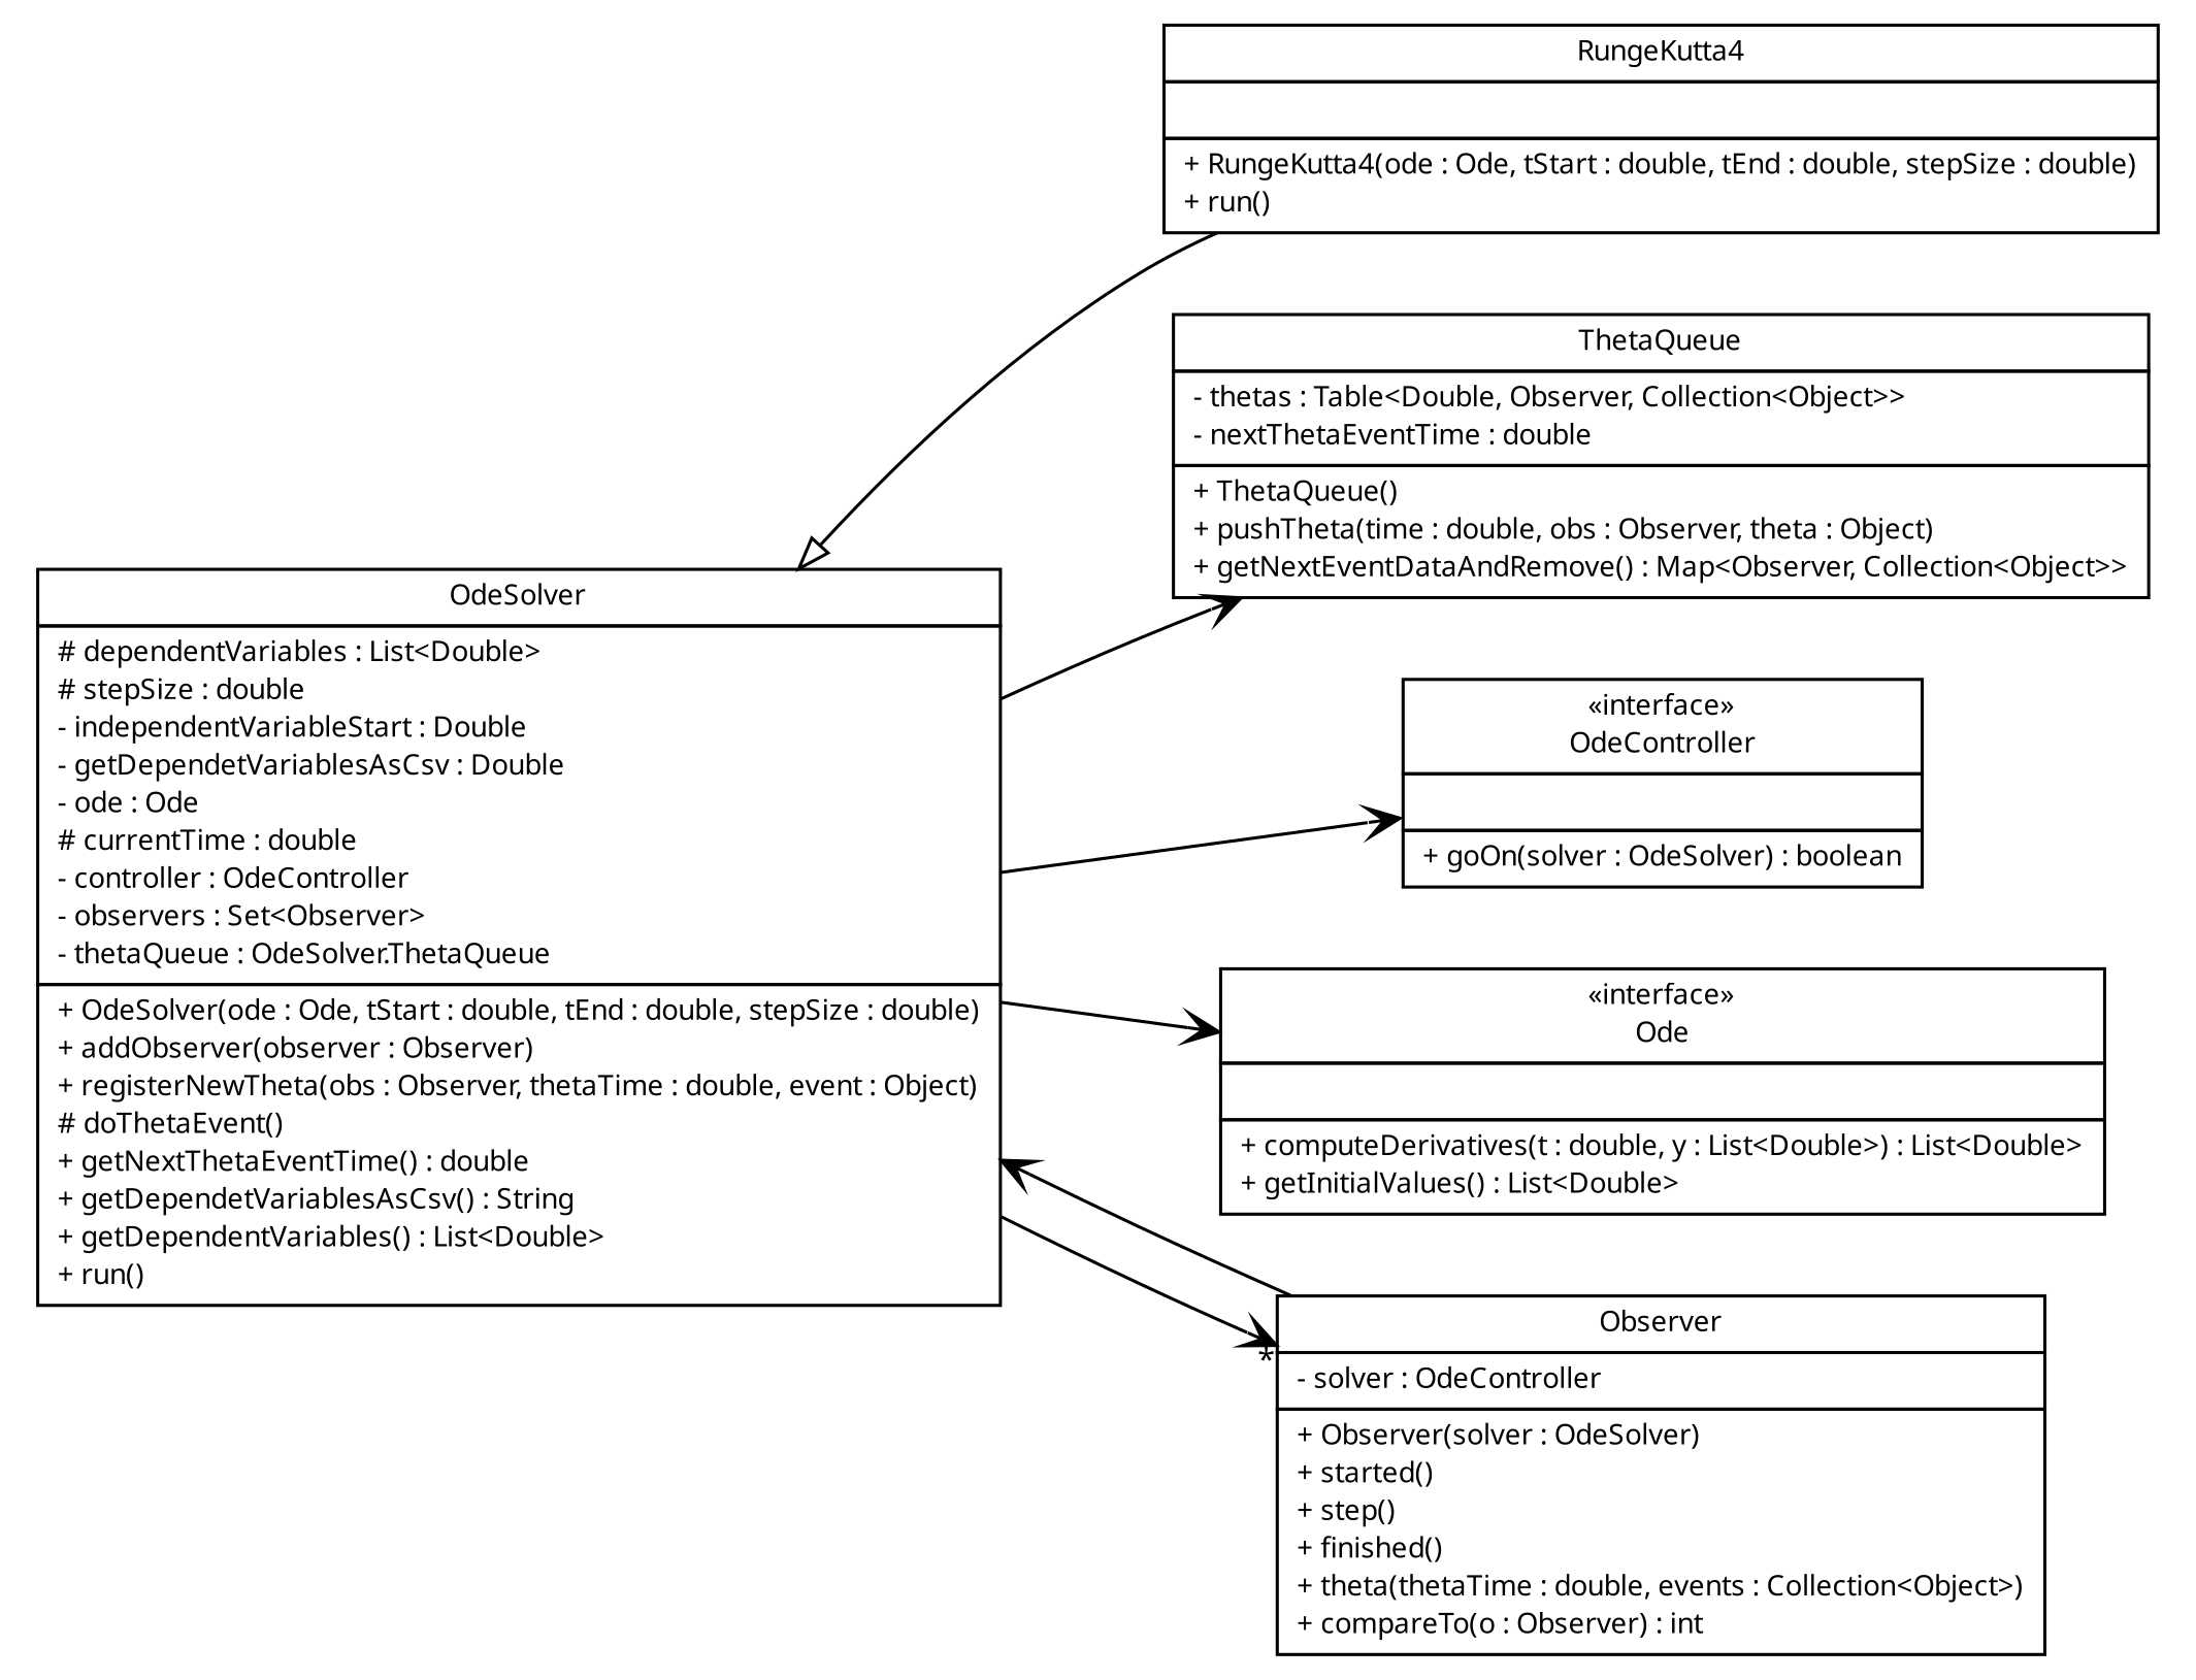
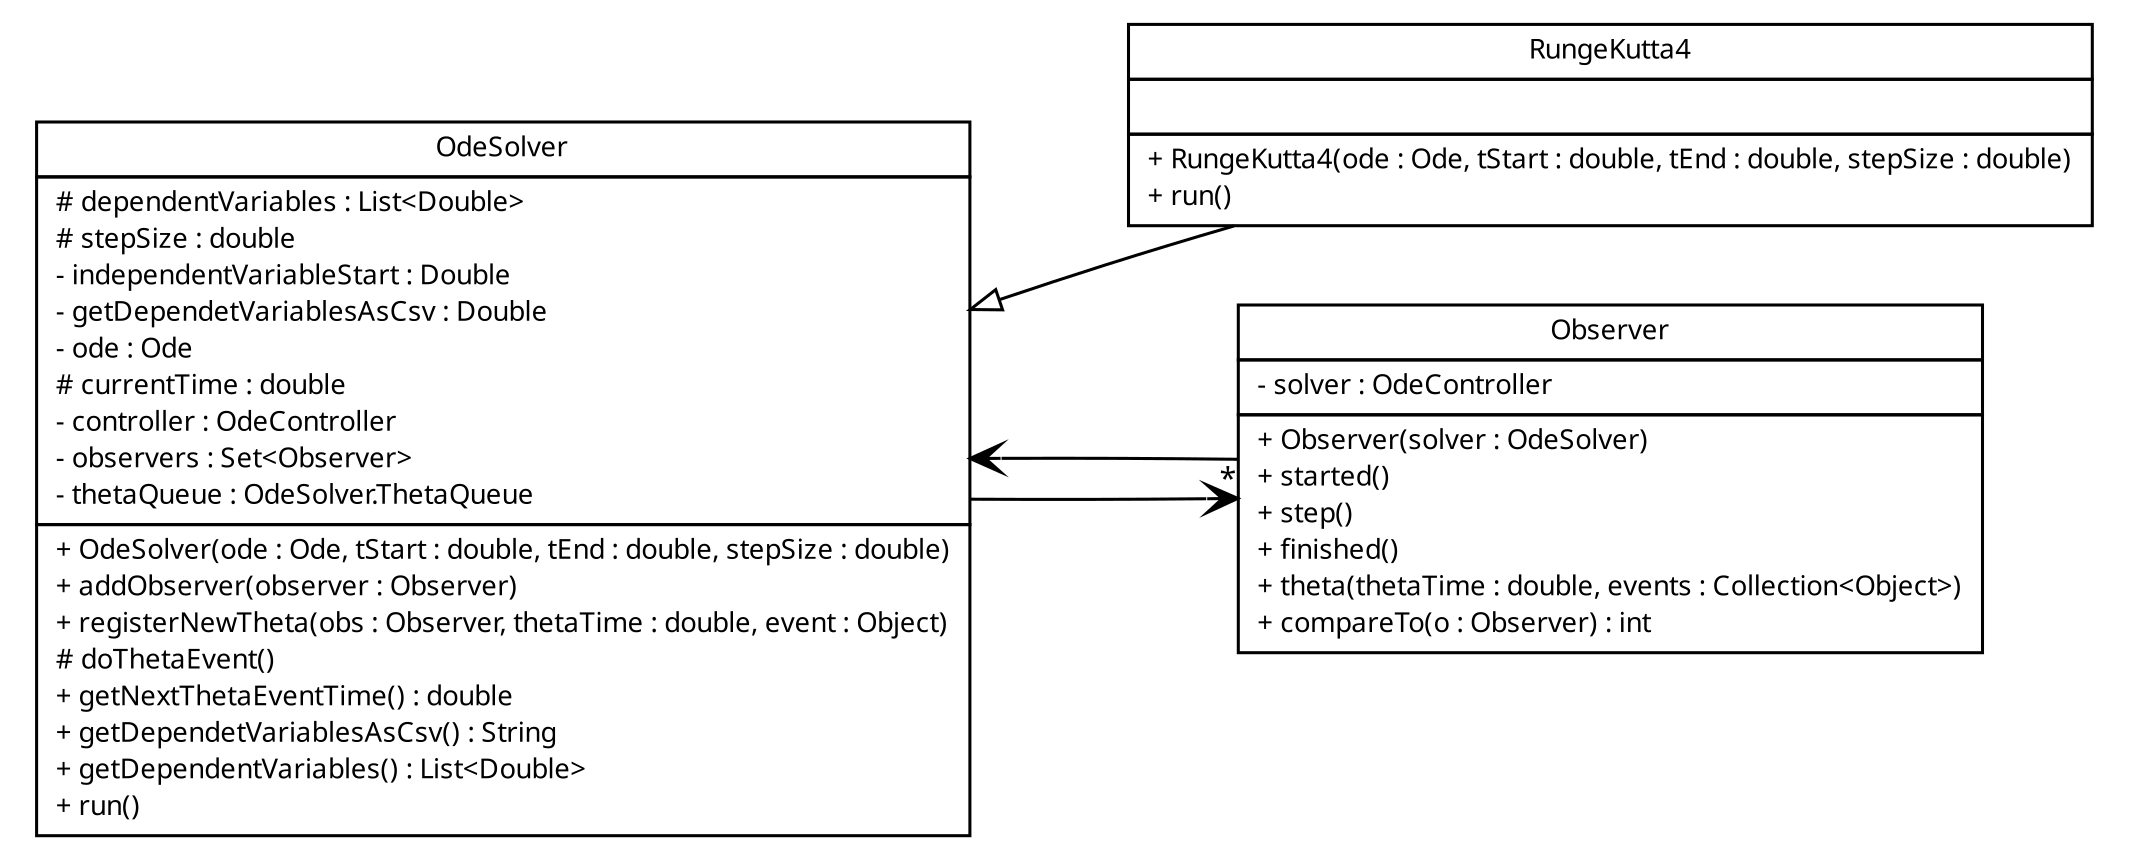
  digraph {
    nodesep=0.25
    rankdir=LR
    ranksep=0.5
    node [fontcolor=black fontname="Trebuchet MS" fontsize=9.0 shape=plaintext]
    edge [fontname="Trebuchet MS" fontsize=10.0 headport=p labelfontname="Trebuchet MS" labelfontsize=10 tailport=p arrowhead=open color=black fontcolor=black]
    n1 [label=<<table title="broadwick.odesolver.RungeKutta4" border="0" cellborder="1" cellspacing="0" cellpadding="2" port="p" href="./RungeKutta4.html"> 		<tr><td><table border="0" cellspacing="0" cellpadding="1"> <tr><td align="center" balign="center"><font face="Trebuchet MS"> RungeKutta4 </font></td></tr> 		</table></td></tr> 		<tr><td><table border="0" cellspacing="0" cellpadding="1"> <tr><td align="left" balign="left">  </td></tr> 		</table></td></tr> 		<tr><td><table border="0" cellspacing="0" cellpadding="1"> <tr><td align="left" balign="left"> + RungeKutta4(ode : Ode, tStart : double, tEnd : double, stepSize : double) </td></tr> <tr><td align="left" balign="left"> + run() </td></tr> 		</table></td></tr> 		</table>>]
    n2 [label=<<table title="broadwick.odesolver.OdeSolver" border="0" cellborder="1" cellspacing="0" cellpadding="2" port="p" href="./OdeSolver.html"> 		<tr><td><table border="0" cellspacing="0" cellpadding="1"> <tr><td align="center" balign="center"><font face="Trebuchet MS"> OdeSolver </font></td></tr> 		</table></td></tr> 		<tr><td><table border="0" cellspacing="0" cellpadding="1"> <tr><td align="left" balign="left"> # dependentVariables : List&lt;Double&gt; </td></tr> <tr><td align="left" balign="left"> # stepSize : double </td></tr> <tr><td align="left" balign="left"> - independentVariableStart : Double </td></tr> <tr><td align="left" balign="left"> - getDependetVariablesAsCsv : Double </td></tr> <tr><td align="left" balign="left"> - ode : Ode </td></tr> <tr><td align="left" balign="left"> # currentTime : double </td></tr> <tr><td align="left" balign="left"> - controller : OdeController </td></tr> <tr><td align="left" balign="left"> - observers : Set&lt;Observer&gt; </td></tr> <tr><td align="left" balign="left"> - thetaQueue : OdeSolver.ThetaQueue </td></tr> 		</table></td></tr> 		<tr><td><table border="0" cellspacing="0" cellpadding="1"> <tr><td align="left" balign="left"> + OdeSolver(ode : Ode, tStart : double, tEnd : double, stepSize : double) </td></tr> <tr><td align="left" balign="left"> + addObserver(observer : Observer) </td></tr> <tr><td align="left" balign="left"> + registerNewTheta(obs : Observer, thetaTime : double, event : Object) </td></tr> <tr><td align="left" balign="left"> # doThetaEvent() </td></tr> <tr><td align="left" balign="left"> + getNextThetaEventTime() : double </td></tr> <tr><td align="left" balign="left"> + getDependetVariablesAsCsv() : String </td></tr> <tr><td align="left" balign="left"> + getDependentVariables() : List&lt;Double&gt; </td></tr> <tr><td align="left" balign="left"><font face="Trebuchet MS" point-size="9.0"> + run() </font></td></tr> 		</table></td></tr> 		</table>>]
-   n3 [label=<<table title="broadwick.odesolver.OdeSolver.ThetaQueue" border="0" cellborder="1" cellspacing="0" cellpadding="2" port="p" href="./OdeSolver.ThetaQueue.html"> 		<tr><td><table border="0" cellspacing="0" cellpadding="1"> <tr><td align="center" balign="center"><font face="Trebuchet MS"> ThetaQueue </font></td></tr> 		</table></td></tr> 		<tr><td><table border="0" cellspacing="0" cellpadding="1"> <tr><td align="left" balign="left"> - thetas : Table&lt;Double, Observer, Collection&lt;Object&gt;&gt; </td></tr> <tr><td align="left" balign="left"> - nextThetaEventTime : double </td></tr> 		</table></td></tr> 		<tr><td><table border="0" cellspacing="0" cellpadding="1"> <tr><td align="left" balign="left"> + ThetaQueue() </td></tr> <tr><td align="left" balign="left"> + pushTheta(time : double, obs : Observer, theta : Object) </td></tr> <tr><td align="left" balign="left"> + getNextEventDataAndRemove() : Map&lt;Observer, Collection&lt;Object&gt;&gt; </td></tr> 		</table></td></tr> 		</table>>]
-   n4 [label=<<table title="broadwick.odesolver.OdeController" border="0" cellborder="1" cellspacing="0" cellpadding="2" port="p" href="./OdeController.html"> 		<tr><td><table border="0" cellspacing="0" cellpadding="1"> <tr><td align="center" balign="center"> &#171;interface&#187; </td></tr> <tr><td align="center" balign="center"><font face="Trebuchet MS"> OdeController </font></td></tr> 		</table></td></tr> 		<tr><td><table border="0" cellspacing="0" cellpadding="1"> <tr><td align="left" balign="left">  </td></tr> 		</table></td></tr> 		<tr><td><table border="0" cellspacing="0" cellpadding="1"> <tr><td align="left" balign="left"><font face="Trebuchet MS" point-size="9.0"> + goOn(solver : OdeSolver) : boolean </font></td></tr> 		</table></td></tr> 		</table>>]
-   n5 [label=<<table title="broadwick.odesolver.Ode" border="0" cellborder="1" cellspacing="0" cellpadding="2" port="p" href="./Ode.html"> 		<tr><td><table border="0" cellspacing="0" cellpadding="1"> <tr><td align="center" balign="center"> &#171;interface&#187; </td></tr> <tr><td align="center" balign="center"><font face="Trebuchet MS"> Ode </font></td></tr> 		</table></td></tr> 		<tr><td><table border="0" cellspacing="0" cellpadding="1"> <tr><td align="left" balign="left">  </td></tr> 		</table></td></tr> 		<tr><td><table border="0" cellspacing="0" cellpadding="1"> <tr><td align="left" balign="left"><font face="Trebuchet MS" point-size="9.0"> + computeDerivatives(t : double, y : List&lt;Double&gt;) : List&lt;Double&gt; </font></td></tr> <tr><td align="left" balign="left"><font face="Trebuchet MS" point-size="9.0"> + getInitialValues() : List&lt;Double&gt; </font></td></tr> 		</table></td></tr> 		</table>>]
    n6 [label=<<table title="broadwick.odesolver.Observer" border="0" cellborder="1" cellspacing="0" cellpadding="2" port="p" href="./Observer.html"> 		<tr><td><table border="0" cellspacing="0" cellpadding="1"> <tr><td align="center" balign="center"><font face="Trebuchet MS"> Observer </font></td></tr> 		</table></td></tr> 		<tr><td><table border="0" cellspacing="0" cellpadding="1"> <tr><td align="left" balign="left"> - solver : OdeController </td></tr> 		</table></td></tr> 		<tr><td><table border="0" cellspacing="0" cellpadding="1"> <tr><td align="left" balign="left"> + Observer(solver : OdeSolver) </td></tr> <tr><td align="left" balign="left"><font face="Trebuchet MS" point-size="9.0"> + started() </font></td></tr> <tr><td align="left" balign="left"><font face="Trebuchet MS" point-size="9.0"> + step() </font></td></tr> <tr><td align="left" balign="left"><font face="Trebuchet MS" point-size="9.0"> + finished() </font></td></tr> <tr><td align="left" balign="left"><font face="Trebuchet MS" point-size="9.0"> + theta(thetaTime : double, events : Collection&lt;Object&gt;) </font></td></tr> <tr><td align="left" balign="left"> + compareTo(o : Observer) : int </td></tr> 		</table></td></tr> 		</table>>]
    n2 -> n1 [arrowtail=empty dir=back fontsize=10 arrowhead="" color="" fontcolor=""]
-   n2 -> n3
-   n2 -> n4
-   n2 -> n5
    n2 -> n6 [headlabel="*"]
    n6 -> n2
  }
